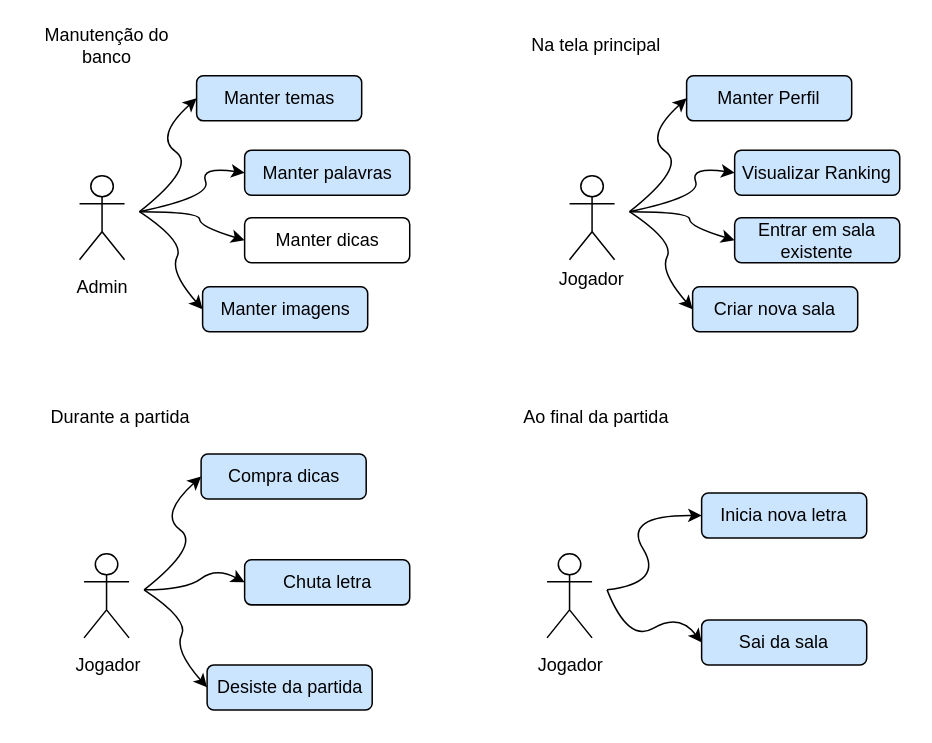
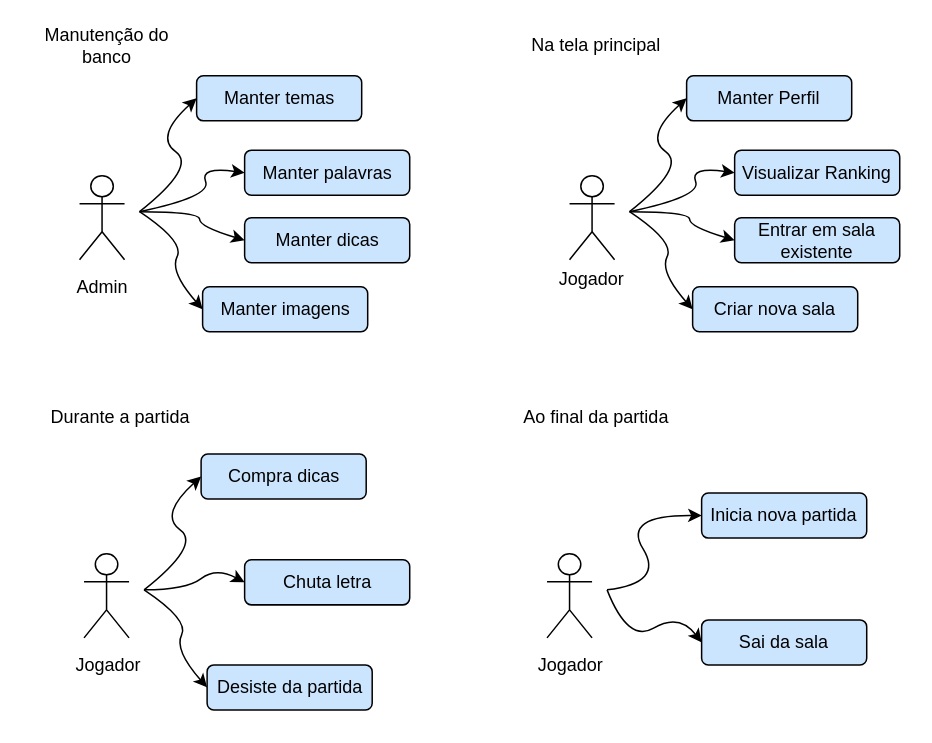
  <mxCell id="0" />
  <mxCell id="1" parent="0" />
  <mxCell id="2" value="Actor" style="shape=umlActor;verticalLabelPosition=bottom;labelBackgroundColor=#ffffff;verticalAlign=top;html=1;outlineConnect=0;" parent="1" vertex="1"><mxGeometry x="52.5" y="116.5" width="30" height="56" as="geometry" /></mxCell>
  <mxCell id="3" value="Manter temas" style="rounded=1;whiteSpace=wrap;html=1;fillColor=#CCE5FF;" parent="1" vertex="1"><mxGeometry x="130.5" y="50" width="110" height="30" as="geometry" /></mxCell>
  <mxCell id="4" value="Manter palavras" style="rounded=1;whiteSpace=wrap;html=1;fillColor=#CCE5FF;" parent="1" vertex="1"><mxGeometry x="162.5" y="99.5" width="110" height="30" as="geometry" /></mxCell>
- <mxCell id="5" value="Manter dicas" style="rounded=1;whiteSpace=wrap;html=1;fillColor=#ffffff;" parent="1" vertex="1"><mxGeometry x="162.5" y="144.5" width="110" height="30" as="geometry" /></mxCell>
+ <mxCell id="5" value="Manter dicas" style="rounded=1;whiteSpace=wrap;html=1;fillColor=#CCE5FF;" parent="1" vertex="1"><mxGeometry x="162.5" y="144.5" width="110" height="30" as="geometry" /></mxCell>
  <mxCell id="6" value="Manter imagens" style="rounded=1;whiteSpace=wrap;html=1;fillColor=#CCE5FF;" parent="1" vertex="1"><mxGeometry x="134.5" y="190.5" width="110" height="30" as="geometry" /></mxCell>
  <mxCell id="7" value="" style="curved=1;endArrow=classic;html=1;entryX=0;entryY=0.5;entryDx=0;entryDy=0;" parent="1" target="3" edge="1"><mxGeometry width="50" height="50" relative="1" as="geometry"><mxPoint x="92.5" y="140.5" as="sourcePoint" /><mxPoint x="32.5" y="240.5" as="targetPoint" /><Array as="points"><mxPoint x="130.5" y="110.5" /><mxPoint x="102.5" y="90.5" /></Array></mxGeometry></mxCell>
  <mxCell id="8" value="" style="curved=1;endArrow=classic;html=1;entryX=0;entryY=0.5;entryDx=0;entryDy=0;" parent="1" target="4" edge="1"><mxGeometry width="50" height="50" relative="1" as="geometry"><mxPoint x="92.5" y="140.5" as="sourcePoint" /><mxPoint x="140.5" y="75.5" as="targetPoint" /><Array as="points"><mxPoint x="140.5" y="130.5" /><mxPoint x="132.5" y="110.5" /></Array></mxGeometry></mxCell>
  <mxCell id="9" value="" style="curved=1;endArrow=classic;html=1;entryX=0;entryY=0.5;entryDx=0;entryDy=0;" parent="1" target="5" edge="1"><mxGeometry width="50" height="50" relative="1" as="geometry"><mxPoint x="92.5" y="140.5" as="sourcePoint" /><mxPoint x="172.5" y="124.5" as="targetPoint" /><Array as="points"><mxPoint x="132.5" y="140.5" /><mxPoint x="132.5" y="150.5" /></Array></mxGeometry></mxCell>
  <mxCell id="10" value="" style="curved=1;endArrow=classic;html=1;entryX=0;entryY=0.5;entryDx=0;entryDy=0;" parent="1" target="6" edge="1"><mxGeometry width="50" height="50" relative="1" as="geometry"><mxPoint x="92.5" y="140.5" as="sourcePoint" /><mxPoint x="182.5" y="134.5" as="targetPoint" /><Array as="points"><mxPoint x="122.5" y="160.5" /><mxPoint x="112.5" y="180.5" /></Array></mxGeometry></mxCell>
  <mxCell id="11" value="Actor" style="shape=umlActor;verticalLabelPosition=bottom;labelBackgroundColor=#ffffff;verticalAlign=top;html=1;outlineConnect=0;" parent="1" vertex="1"><mxGeometry x="55.5" y="368.5" width="30" height="56" as="geometry" /></mxCell>
  <mxCell id="12" value="Compra dicas" style="rounded=1;whiteSpace=wrap;html=1;fillColor=#CCE5FF;" parent="1" vertex="1"><mxGeometry x="133.5" y="302" width="110" height="30" as="geometry" /></mxCell>
  <mxCell id="13" value="Chuta letra" style="rounded=1;whiteSpace=wrap;html=1;fillColor=#CCE5FF;" parent="1" vertex="1"><mxGeometry x="162.5" y="372.5" width="110" height="30" as="geometry" /></mxCell>
  <mxCell id="14" value="Desiste da partida" style="rounded=1;whiteSpace=wrap;html=1;fillColor=#CCE5FF;" parent="1" vertex="1"><mxGeometry x="137.5" y="442.5" width="110" height="30" as="geometry" /></mxCell>
  <mxCell id="15" value="" style="curved=1;endArrow=classic;html=1;entryX=0;entryY=0.5;entryDx=0;entryDy=0;" parent="1" target="12" edge="1"><mxGeometry width="50" height="50" relative="1" as="geometry"><mxPoint x="95.5" y="392.5" as="sourcePoint" /><mxPoint x="35.5" y="492.5" as="targetPoint" /><Array as="points"><mxPoint x="133.5" y="362.5" /><mxPoint x="105.5" y="342.5" /></Array></mxGeometry></mxCell>
  <mxCell id="16" value="" style="curved=1;endArrow=classic;html=1;entryX=0;entryY=0.5;entryDx=0;entryDy=0;" parent="1" target="13" edge="1"><mxGeometry width="50" height="50" relative="1" as="geometry"><mxPoint x="95.5" y="392.5" as="sourcePoint" /><mxPoint x="143.5" y="327.5" as="targetPoint" /><Array as="points"><mxPoint x="123.5" y="392.5" /><mxPoint x="143.5" y="377.5" /></Array></mxGeometry></mxCell>
  <mxCell id="17" value="" style="curved=1;endArrow=classic;html=1;entryX=0;entryY=0.5;entryDx=0;entryDy=0;" parent="1" target="14" edge="1"><mxGeometry width="50" height="50" relative="1" as="geometry"><mxPoint x="95.5" y="392.5" as="sourcePoint" /><mxPoint x="185.5" y="386.5" as="targetPoint" /><Array as="points"><mxPoint x="125.5" y="412.5" /><mxPoint x="115.5" y="432.5" /></Array></mxGeometry></mxCell>
  <mxCell id="18" value="Manutenção do banco" style="text;html=1;strokeColor=none;fillColor=none;align=center;verticalAlign=middle;whiteSpace=wrap;rounded=0;" parent="1" vertex="1"><mxGeometry x="20.5" y="20" width="100" height="20" as="geometry" /></mxCell>
  <mxCell id="19" value="Durante a partida" style="text;html=1;strokeColor=none;fillColor=none;align=center;verticalAlign=middle;whiteSpace=wrap;rounded=0;" parent="1" vertex="1"><mxGeometry x="29.5" y="268" width="100" height="20" as="geometry" /></mxCell>
  <mxCell id="20" value="Actor" style="shape=umlActor;verticalLabelPosition=bottom;labelBackgroundColor=#ffffff;verticalAlign=top;html=1;outlineConnect=0;" parent="1" vertex="1"><mxGeometry x="364" y="368.5" width="30" height="56" as="geometry" /></mxCell>
- <mxCell id="21" value="Inicia nova letra" style="rounded=1;whiteSpace=wrap;html=1;fillColor=#CCE5FF;" parent="1" vertex="1"><mxGeometry x="467" y="328" width="110" height="30" as="geometry" /></mxCell>
+ <mxCell id="21" value="Inicia nova partida" style="rounded=1;whiteSpace=wrap;html=1;fillColor=#CCE5FF;" parent="1" vertex="1"><mxGeometry x="467" y="328" width="110" height="30" as="geometry" /></mxCell>
  <mxCell id="22" value="Sai da sala" style="rounded=1;whiteSpace=wrap;html=1;fillColor=#CCE5FF;" parent="1" vertex="1"><mxGeometry x="467" y="412.5" width="110" height="30" as="geometry" /></mxCell>
  <mxCell id="23" value="" style="curved=1;endArrow=classic;html=1;entryX=0;entryY=0.5;entryDx=0;entryDy=0;" parent="1" target="21" edge="1"><mxGeometry width="50" height="50" relative="1" as="geometry"><mxPoint x="404" y="392.5" as="sourcePoint" /><mxPoint x="344" y="492.5" as="targetPoint" /><Array as="points"><mxPoint x="442" y="388" /><mxPoint x="414" y="342.5" /></Array></mxGeometry></mxCell>
  <mxCell id="24" value="" style="curved=1;endArrow=classic;html=1;entryX=0;entryY=0.5;entryDx=0;entryDy=0;" parent="1" target="22" edge="1"><mxGeometry width="50" height="50" relative="1" as="geometry"><mxPoint x="404" y="392.5" as="sourcePoint" /><mxPoint x="452" y="327.5" as="targetPoint" /><Array as="points"><mxPoint x="418" y="428" /><mxPoint x="452" y="408" /></Array></mxGeometry></mxCell>
  <mxCell id="25" value="Ao final da partida" style="text;html=1;strokeColor=none;fillColor=none;align=center;verticalAlign=middle;whiteSpace=wrap;rounded=0;" parent="1" vertex="1"><mxGeometry x="347" y="268" width="100" height="20" as="geometry" /></mxCell>
  <mxCell id="26" value="Actor" style="shape=umlActor;verticalLabelPosition=bottom;labelBackgroundColor=#ffffff;verticalAlign=top;html=1;outlineConnect=0;" parent="1" vertex="1"><mxGeometry x="379" y="116.5" width="30" height="56" as="geometry" /></mxCell>
  <mxCell id="27" value="Manter Perfil" style="rounded=1;whiteSpace=wrap;html=1;fillColor=#CCE5FF;" parent="1" vertex="1"><mxGeometry x="457" y="50" width="110" height="30" as="geometry" /></mxCell>
  <mxCell id="28" value="Visualizar Ranking" style="rounded=1;whiteSpace=wrap;html=1;fillColor=#CCE5FF;" parent="1" vertex="1"><mxGeometry x="489" y="99.5" width="110" height="30" as="geometry" /></mxCell>
  <mxCell id="29" value="Entrar em sala existente" style="rounded=1;whiteSpace=wrap;html=1;fillColor=#CCE5FF;" parent="1" vertex="1"><mxGeometry x="489" y="144.5" width="110" height="30" as="geometry" /></mxCell>
  <mxCell id="30" value="Criar nova sala" style="rounded=1;whiteSpace=wrap;html=1;fillColor=#CCE5FF;" parent="1" vertex="1"><mxGeometry x="461" y="190.5" width="110" height="30" as="geometry" /></mxCell>
  <mxCell id="31" value="" style="curved=1;endArrow=classic;html=1;entryX=0;entryY=0.5;entryDx=0;entryDy=0;" parent="1" target="27" edge="1"><mxGeometry width="50" height="50" relative="1" as="geometry"><mxPoint x="419" y="140.5" as="sourcePoint" /><mxPoint x="359" y="240.5" as="targetPoint" /><Array as="points"><mxPoint x="457" y="110.5" /><mxPoint x="429" y="90.5" /></Array></mxGeometry></mxCell>
  <mxCell id="32" value="" style="curved=1;endArrow=classic;html=1;entryX=0;entryY=0.5;entryDx=0;entryDy=0;" parent="1" target="28" edge="1"><mxGeometry width="50" height="50" relative="1" as="geometry"><mxPoint x="419" y="140.5" as="sourcePoint" /><mxPoint x="467" y="75.5" as="targetPoint" /><Array as="points"><mxPoint x="467" y="130.5" /><mxPoint x="459" y="110.5" /></Array></mxGeometry></mxCell>
  <mxCell id="33" value="" style="curved=1;endArrow=classic;html=1;entryX=0;entryY=0.5;entryDx=0;entryDy=0;" parent="1" target="29" edge="1"><mxGeometry width="50" height="50" relative="1" as="geometry"><mxPoint x="419" y="140.5" as="sourcePoint" /><mxPoint x="499" y="124.5" as="targetPoint" /><Array as="points"><mxPoint x="459" y="140.5" /><mxPoint x="459" y="150.5" /></Array></mxGeometry></mxCell>
  <mxCell id="34" value="" style="curved=1;endArrow=classic;html=1;entryX=0;entryY=0.5;entryDx=0;entryDy=0;" parent="1" target="30" edge="1"><mxGeometry width="50" height="50" relative="1" as="geometry"><mxPoint x="419" y="140.5" as="sourcePoint" /><mxPoint x="509" y="134.5" as="targetPoint" /><Array as="points"><mxPoint x="449" y="160.5" /><mxPoint x="439" y="180.5" /></Array></mxGeometry></mxCell>
  <mxCell id="35" value="Na tela principal" style="text;html=1;strokeColor=none;fillColor=none;align=center;verticalAlign=middle;whiteSpace=wrap;rounded=0;" parent="1" vertex="1"><mxGeometry x="347" y="20" width="100" height="20" as="geometry" /></mxCell>
  <mxCell id="36" value="Jogador&lt;br&gt;" style="text;html=1;strokeColor=none;fillColor=#FFFFFF;align=center;verticalAlign=middle;whiteSpace=wrap;rounded=0;" parent="1" vertex="1"><mxGeometry x="369" y="176" width="50" height="20" as="geometry" /></mxCell>
  <mxCell id="37" value="Jogador&lt;br&gt;" style="text;html=1;strokeColor=none;fillColor=#FFFFFF;align=center;verticalAlign=middle;whiteSpace=wrap;rounded=0;" parent="1" vertex="1"><mxGeometry x="355" y="432.5" width="50" height="20" as="geometry" /></mxCell>
  <mxCell id="38" value="Jogador&lt;br&gt;" style="text;html=1;strokeColor=none;fillColor=#FFFFFF;align=center;verticalAlign=middle;whiteSpace=wrap;rounded=0;" parent="1" vertex="1"><mxGeometry x="47" y="432.5" width="50" height="20" as="geometry" /></mxCell>
  <mxCell id="39" value="Admin&lt;br&gt;" style="text;html=1;strokeColor=none;fillColor=#FFFFFF;align=center;verticalAlign=middle;whiteSpace=wrap;rounded=0;" parent="1" vertex="1"><mxGeometry x="42.5" y="180.5" width="50" height="20" as="geometry" /></mxCell>
